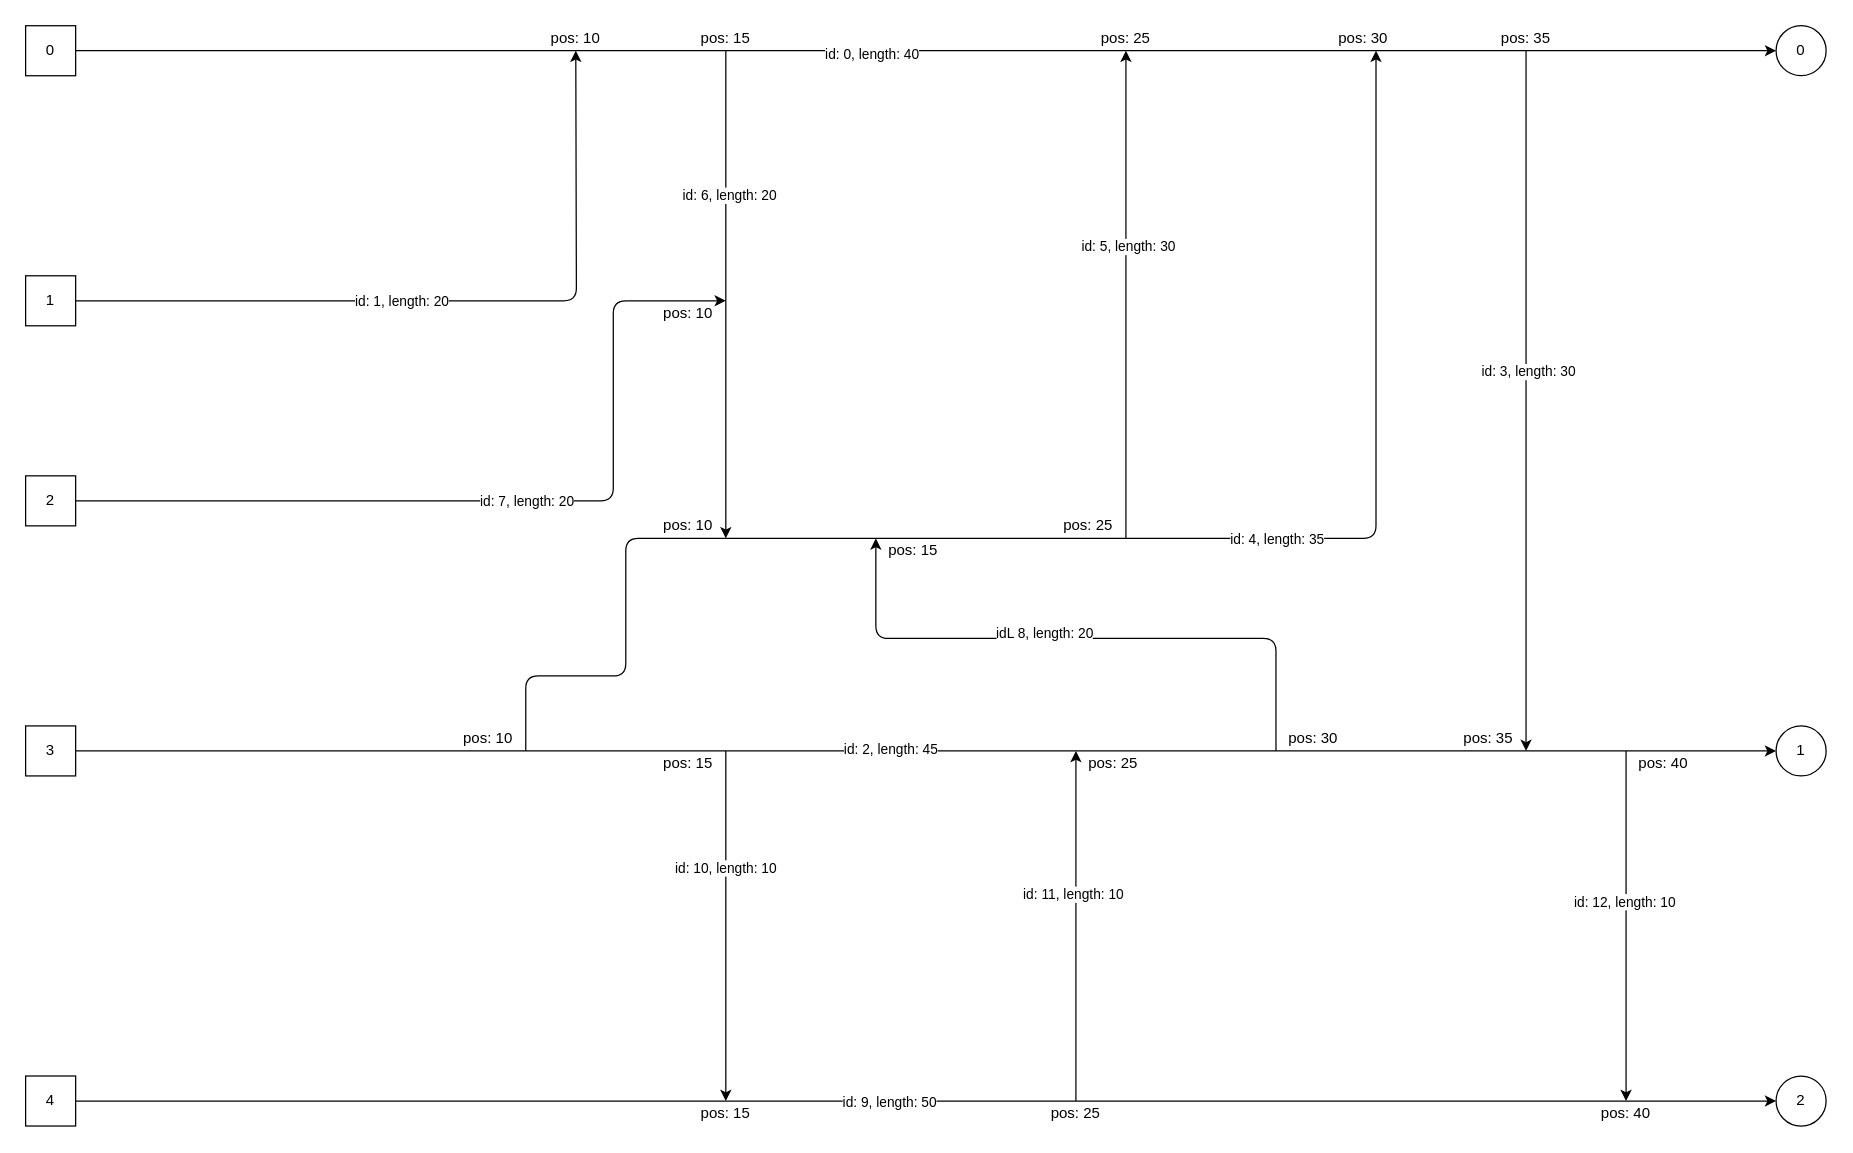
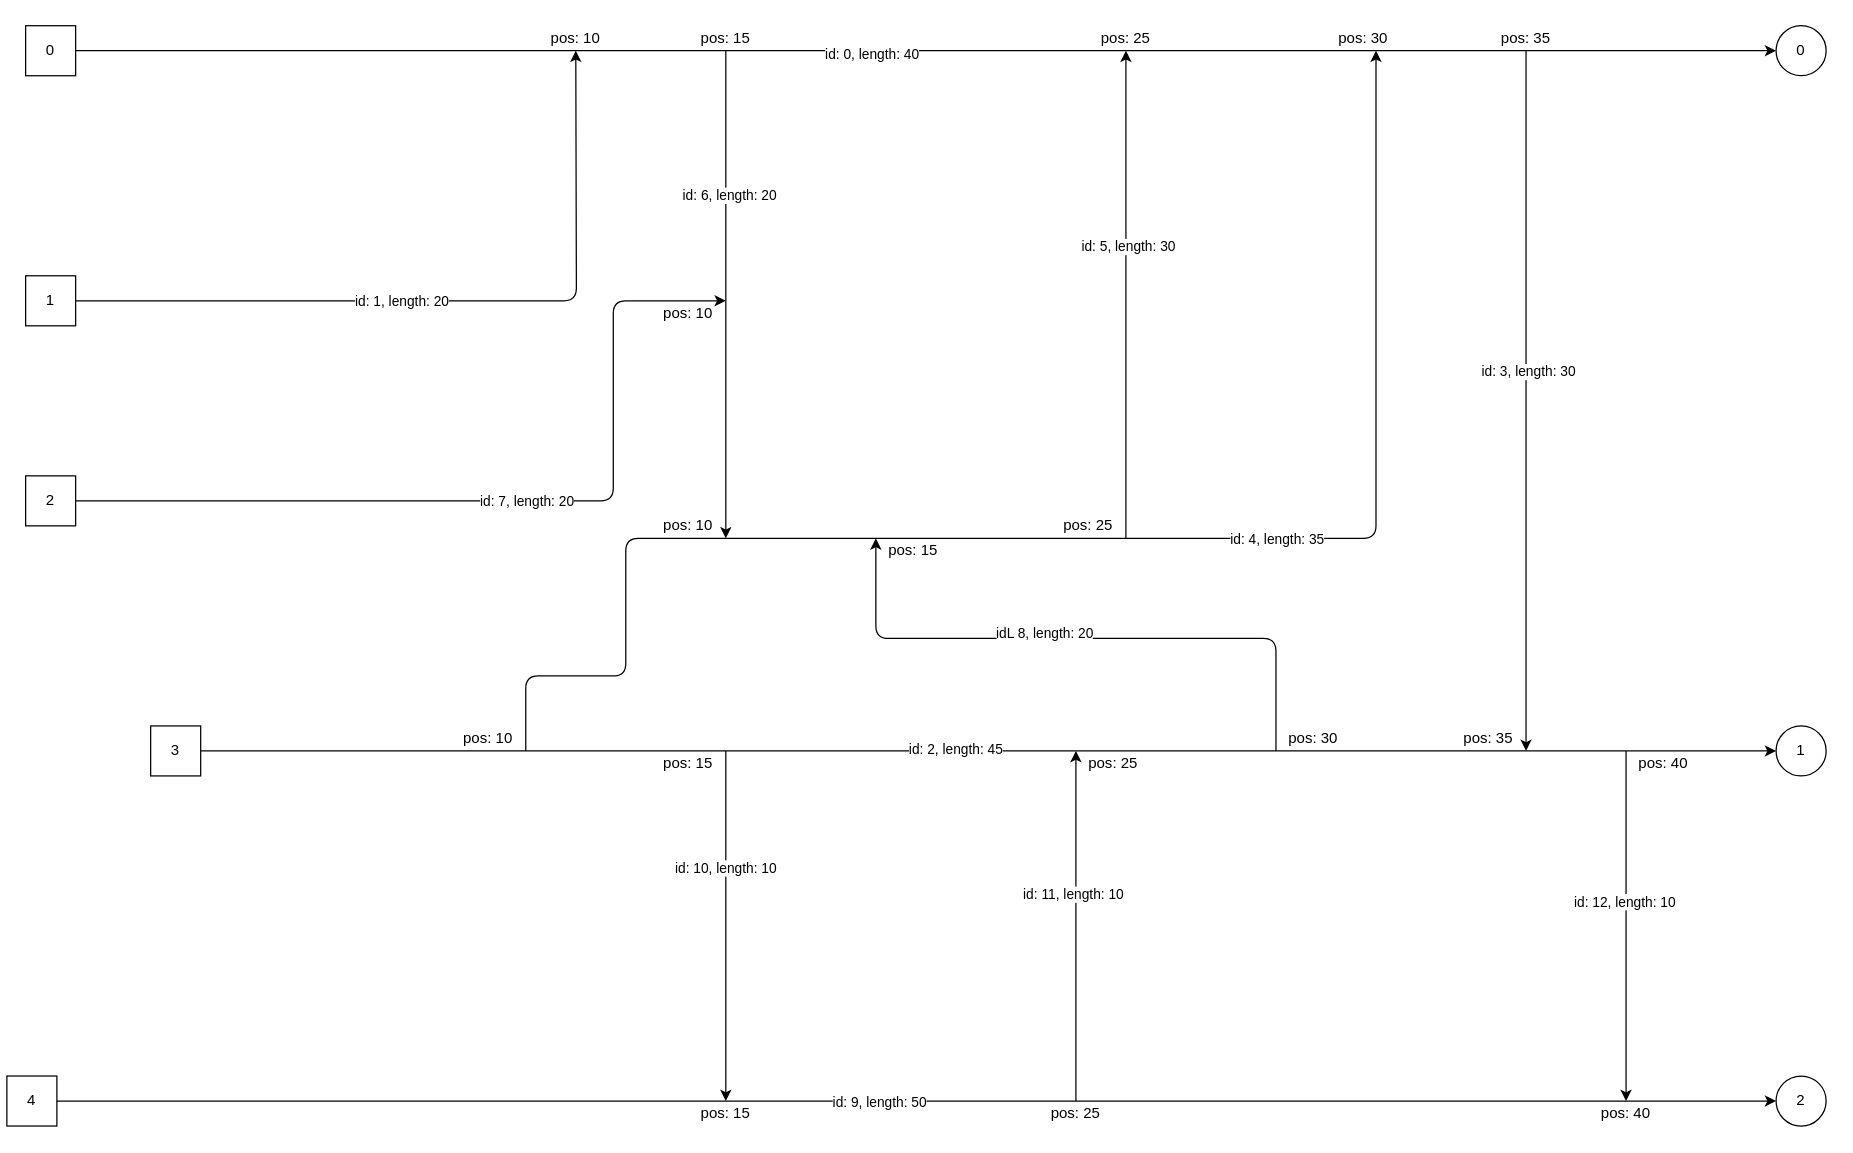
  <mxCell id="0" />
  <mxCell id="1" parent="0" />
  <mxCell id="2" value="1" style="whiteSpace=wrap;html=1;aspect=fixed;" parent="1" vertex="1"><mxGeometry x="20" y="220" width="40" height="40" as="geometry" /></mxCell>
  <mxCell id="3" value="0" style="whiteSpace=wrap;html=1;aspect=fixed;" parent="1" vertex="1"><mxGeometry x="20" y="20" width="40" height="40" as="geometry" /></mxCell>
- <mxCell id="4" value="3" style="whiteSpace=wrap;html=1;aspect=fixed;" parent="1" vertex="1"><mxGeometry x="20" y="580" width="40" height="40" as="geometry" /></mxCell>
+ <mxCell id="4" value="3" style="whiteSpace=wrap;html=1;aspect=fixed;" parent="1" vertex="1"><mxGeometry x="120" y="580" width="40" height="40" as="geometry" /></mxCell>
  <mxCell id="5" value="2" style="whiteSpace=wrap;html=1;aspect=fixed;" parent="1" vertex="1"><mxGeometry x="20" y="380" width="40" height="40" as="geometry" /></mxCell>
- <mxCell id="6" value="4" style="whiteSpace=wrap;html=1;aspect=fixed;" parent="1" vertex="1"><mxGeometry x="20" y="860" width="40" height="40" as="geometry" /></mxCell>
+ <mxCell id="6" value="4" style="whiteSpace=wrap;html=1;aspect=fixed;" parent="1" vertex="1"><mxGeometry x="5" y="860" width="40" height="40" as="geometry" /></mxCell>
  <mxCell id="7" value="1" style="ellipse;whiteSpace=wrap;html=1;aspect=fixed;" parent="1" vertex="1"><mxGeometry x="1420" y="580" width="40" height="40" as="geometry" /></mxCell>
  <mxCell id="8" value="2" style="ellipse;whiteSpace=wrap;html=1;aspect=fixed;" parent="1" vertex="1"><mxGeometry x="1420" y="860" width="40" height="40" as="geometry" /></mxCell>
  <mxCell id="9" value="0" style="ellipse;whiteSpace=wrap;html=1;aspect=fixed;" parent="1" vertex="1"><mxGeometry x="1420" y="20" width="40" height="40" as="geometry" /></mxCell>
  <mxCell id="10" value="" style="endArrow=classic;html=1;exitX=1;exitY=0.5;exitDx=0;exitDy=0;entryX=0;entryY=0.5;entryDx=0;entryDy=0;" parent="1" source="3" target="9" edge="1"><mxGeometry width="50" height="50" relative="1" as="geometry"><mxPoint x="1000" y="430" as="sourcePoint" /><mxPoint x="1050" y="380" as="targetPoint" /></mxGeometry></mxCell>
  <mxCell id="11" value="id: 0, length: 40" style="edgeLabel;html=1;align=center;verticalAlign=middle;resizable=0;points=[];" parent="10" vertex="1" connectable="0"><mxGeometry x="-0.065" y="-2" relative="1" as="geometry"><mxPoint as="offset" /></mxGeometry></mxCell>
  <mxCell id="12" value="" style="endArrow=classic;html=1;exitX=1;exitY=0.5;exitDx=0;exitDy=0;entryX=0;entryY=0.5;entryDx=0;entryDy=0;" parent="1" source="6" target="8" edge="1"><mxGeometry width="50" height="50" relative="1" as="geometry"><mxPoint x="1000" y="650" as="sourcePoint" /><mxPoint x="1050" y="600" as="targetPoint" /></mxGeometry></mxCell>
  <mxCell id="13" value="id: 9, length: 50" style="edgeLabel;html=1;align=center;verticalAlign=middle;resizable=0;points=[];" parent="12" vertex="1" connectable="0"><mxGeometry x="-0.043" relative="1" as="geometry"><mxPoint x="-1" as="offset" /></mxGeometry></mxCell>
  <mxCell id="14" value="" style="endArrow=classic;html=1;exitX=1;exitY=0.5;exitDx=0;exitDy=0;entryX=0;entryY=0.5;entryDx=0;entryDy=0;" parent="1" source="4" target="7" edge="1"><mxGeometry width="50" height="50" relative="1" as="geometry"><mxPoint x="1000" y="490" as="sourcePoint" /><mxPoint x="1220" y="600" as="targetPoint" /></mxGeometry></mxCell>
  <mxCell id="15" value="id: 2, length: 45" style="edgeLabel;html=1;align=center;verticalAlign=middle;resizable=0;points=[];" parent="14" vertex="1" connectable="0"><mxGeometry x="-0.043" y="2" relative="1" as="geometry"><mxPoint as="offset" /></mxGeometry></mxCell>
  <mxCell id="16" value="" style="endArrow=classic;html=1;edgeStyle=orthogonalEdgeStyle;" parent="1" edge="1"><mxGeometry width="50" height="50" relative="1" as="geometry"><mxPoint x="420" y="600" as="sourcePoint" /><mxPoint x="1100" y="40" as="targetPoint" /><Array as="points"><mxPoint x="420" y="540" /><mxPoint x="500" y="540" /><mxPoint x="500" y="430" /><mxPoint x="1100" y="430" /></Array></mxGeometry></mxCell>
  <mxCell id="17" value="id: 4, length: 35" style="edgeLabel;html=1;align=center;verticalAlign=middle;resizable=0;points=[];" parent="16" vertex="1" connectable="0"><mxGeometry x="0.088" y="1" relative="1" as="geometry"><mxPoint x="95.83" y="1" as="offset" /></mxGeometry></mxCell>
  <mxCell id="18" value="" style="endArrow=classic;html=1;exitX=1;exitY=0.5;exitDx=0;exitDy=0;edgeStyle=orthogonalEdgeStyle;" parent="1" source="2" edge="1"><mxGeometry width="50" height="50" relative="1" as="geometry"><mxPoint x="1000" y="290" as="sourcePoint" /><mxPoint x="460" y="40" as="targetPoint" /></mxGeometry></mxCell>
  <mxCell id="19" value="id: 1, length: 20" style="edgeLabel;html=1;align=center;verticalAlign=middle;resizable=0;points=[];" parent="18" vertex="1" connectable="0"><mxGeometry x="0.067" y="1" relative="1" as="geometry"><mxPoint x="-60" y="1" as="offset" /></mxGeometry></mxCell>
  <mxCell id="20" value="" style="endArrow=classic;html=1;" parent="1" edge="1"><mxGeometry width="50" height="50" relative="1" as="geometry"><mxPoint x="580" y="40" as="sourcePoint" /><mxPoint x="580" y="430" as="targetPoint" /></mxGeometry></mxCell>
  <mxCell id="21" value="id: 6, length: 20" style="edgeLabel;html=1;align=center;verticalAlign=middle;resizable=0;points=[];" parent="20" vertex="1" connectable="0"><mxGeometry x="-0.41" y="2" relative="1" as="geometry"><mxPoint as="offset" /></mxGeometry></mxCell>
  <mxCell id="22" value="" style="endArrow=classic;html=1;exitX=1;exitY=0.5;exitDx=0;exitDy=0;edgeStyle=orthogonalEdgeStyle;" parent="1" source="5" edge="1"><mxGeometry width="50" height="50" relative="1" as="geometry"><mxPoint x="920" y="320" as="sourcePoint" /><mxPoint x="580" y="240" as="targetPoint" /><Array as="points"><mxPoint x="490" y="400" /><mxPoint x="490" y="240" /></Array></mxGeometry></mxCell>
  <mxCell id="23" value="id: 7, length: 20" style="edgeLabel;html=1;align=center;verticalAlign=middle;resizable=0;points=[];" parent="22" vertex="1" connectable="0"><mxGeometry x="0.04" relative="1" as="geometry"><mxPoint x="6.21" as="offset" /></mxGeometry></mxCell>
  <mxCell id="24" value="" style="endArrow=classic;html=1;" parent="1" edge="1"><mxGeometry width="50" height="50" relative="1" as="geometry"><mxPoint x="580" y="600" as="sourcePoint" /><mxPoint x="580" y="880" as="targetPoint" /></mxGeometry></mxCell>
  <mxCell id="25" value="id: 10, length: 10" style="edgeLabel;html=1;align=center;verticalAlign=middle;resizable=0;points=[];" parent="24" vertex="1" connectable="0"><mxGeometry x="-0.334" y="-1" relative="1" as="geometry"><mxPoint as="offset" /></mxGeometry></mxCell>
  <mxCell id="26" value="" style="endArrow=classic;html=1;" parent="1" edge="1"><mxGeometry width="50" height="50" relative="1" as="geometry"><mxPoint x="860" y="880" as="sourcePoint" /><mxPoint x="860" y="600" as="targetPoint" /></mxGeometry></mxCell>
  <mxCell id="27" value="id: 11, length: 10" style="edgeLabel;html=1;align=center;verticalAlign=middle;resizable=0;points=[];" parent="26" vertex="1" connectable="0"><mxGeometry x="0.186" y="3" relative="1" as="geometry"><mxPoint as="offset" /></mxGeometry></mxCell>
  <mxCell id="28" value="" style="endArrow=classic;html=1;edgeStyle=orthogonalEdgeStyle;" parent="1" edge="1"><mxGeometry width="50" height="50" relative="1" as="geometry"><mxPoint x="1020" y="600" as="sourcePoint" /><mxPoint x="700" y="430" as="targetPoint" /><Array as="points"><mxPoint x="1020" y="510" /><mxPoint x="700" y="510" /></Array></mxGeometry></mxCell>
  <mxCell id="29" value="idL 8, length: 20" style="edgeLabel;html=1;align=center;verticalAlign=middle;resizable=0;points=[];" parent="28" vertex="1" connectable="0"><mxGeometry x="0.125" y="-5" relative="1" as="geometry"><mxPoint as="offset" /></mxGeometry></mxCell>
  <mxCell id="30" value="" style="endArrow=classic;html=1;" parent="1" edge="1"><mxGeometry width="50" height="50" relative="1" as="geometry"><mxPoint x="1220" y="40" as="sourcePoint" /><mxPoint x="1220" y="600" as="targetPoint" /></mxGeometry></mxCell>
  <mxCell id="31" value="id: 3, length: 30" style="edgeLabel;html=1;align=center;verticalAlign=middle;resizable=0;points=[];" parent="30" vertex="1" connectable="0"><mxGeometry x="-0.085" y="1" relative="1" as="geometry"><mxPoint as="offset" /></mxGeometry></mxCell>
  <mxCell id="32" value="" style="endArrow=classic;html=1;" parent="1" edge="1"><mxGeometry width="50" height="50" relative="1" as="geometry"><mxPoint x="900" y="430" as="sourcePoint" /><mxPoint x="900" y="40" as="targetPoint" /></mxGeometry></mxCell>
  <mxCell id="33" value="id: 5, length: 30" style="edgeLabel;html=1;align=center;verticalAlign=middle;resizable=0;points=[];" parent="32" vertex="1" connectable="0"><mxGeometry x="0.202" y="-1" relative="1" as="geometry"><mxPoint as="offset" /></mxGeometry></mxCell>
  <mxCell id="34" value="" style="endArrow=classic;html=1;" parent="1" edge="1"><mxGeometry width="50" height="50" relative="1" as="geometry"><mxPoint x="1300" y="600" as="sourcePoint" /><mxPoint x="1300" y="880" as="targetPoint" /></mxGeometry></mxCell>
  <mxCell id="35" value="id: 12, length: 10" style="edgeLabel;html=1;align=center;verticalAlign=middle;resizable=0;points=[];" parent="34" vertex="1" connectable="0"><mxGeometry x="-0.14" y="-2" relative="1" as="geometry"><mxPoint as="offset" /></mxGeometry></mxCell>
  <mxCell id="36" value="pos: 10" style="text;html=1;strokeColor=none;fillColor=none;align=center;verticalAlign=middle;whiteSpace=wrap;rounded=0;" parent="1" vertex="1"><mxGeometry x="430" y="20" width="60" height="20" as="geometry" /></mxCell>
  <mxCell id="37" value="pos: 15" style="text;html=1;strokeColor=none;fillColor=none;align=center;verticalAlign=middle;whiteSpace=wrap;rounded=0;" parent="1" vertex="1"><mxGeometry x="550" y="20" width="60" height="20" as="geometry" /></mxCell>
  <mxCell id="38" value="pos: 25" style="text;html=1;strokeColor=none;fillColor=none;align=center;verticalAlign=middle;whiteSpace=wrap;rounded=0;" parent="1" vertex="1"><mxGeometry x="870" y="20" width="60" height="20" as="geometry" /></mxCell>
  <mxCell id="39" value="pos: 30" style="text;html=1;strokeColor=none;fillColor=none;align=center;verticalAlign=middle;whiteSpace=wrap;rounded=0;" parent="1" vertex="1"><mxGeometry x="1060" y="20" width="60" height="20" as="geometry" /></mxCell>
  <mxCell id="40" value="pos: 35" style="text;html=1;strokeColor=none;fillColor=none;align=center;verticalAlign=middle;whiteSpace=wrap;rounded=0;" parent="1" vertex="1"><mxGeometry x="1190" y="20" width="60" height="20" as="geometry" /></mxCell>
  <mxCell id="41" value="pos: 10" style="text;html=1;strokeColor=none;fillColor=none;align=center;verticalAlign=middle;whiteSpace=wrap;rounded=0;" parent="1" vertex="1"><mxGeometry x="360" y="580" width="60" height="20" as="geometry" /></mxCell>
  <mxCell id="42" value="pos: 15" style="text;html=1;strokeColor=none;fillColor=none;align=center;verticalAlign=middle;whiteSpace=wrap;rounded=0;" parent="1" vertex="1"><mxGeometry x="520" y="600" width="60" height="20" as="geometry" /></mxCell>
  <mxCell id="43" value="pos: 25" style="text;html=1;strokeColor=none;fillColor=none;align=center;verticalAlign=middle;whiteSpace=wrap;rounded=0;" parent="1" vertex="1"><mxGeometry x="860" y="600" width="60" height="20" as="geometry" /></mxCell>
  <mxCell id="44" value="pos: 30" style="text;html=1;strokeColor=none;fillColor=none;align=center;verticalAlign=middle;whiteSpace=wrap;rounded=0;" parent="1" vertex="1"><mxGeometry x="1020" y="580" width="60" height="20" as="geometry" /></mxCell>
  <mxCell id="45" value="pos: 35" style="text;html=1;strokeColor=none;fillColor=none;align=center;verticalAlign=middle;whiteSpace=wrap;rounded=0;" parent="1" vertex="1"><mxGeometry x="1160" y="580" width="60" height="20" as="geometry" /></mxCell>
  <mxCell id="46" value="pos: 40" style="text;html=1;strokeColor=none;fillColor=none;align=center;verticalAlign=middle;whiteSpace=wrap;rounded=0;" parent="1" vertex="1"><mxGeometry x="1300" y="600" width="60" height="20" as="geometry" /></mxCell>
  <mxCell id="47" value="pos: 10" style="text;html=1;strokeColor=none;fillColor=none;align=center;verticalAlign=middle;whiteSpace=wrap;rounded=0;rotation=0;" parent="1" vertex="1"><mxGeometry x="520" y="410" width="60" height="20" as="geometry" /></mxCell>
  <mxCell id="48" value="pos: 15" style="text;html=1;strokeColor=none;fillColor=none;align=center;verticalAlign=middle;whiteSpace=wrap;rounded=0;rotation=0;" parent="1" vertex="1"><mxGeometry x="700" y="430" width="60" height="20" as="geometry" /></mxCell>
  <mxCell id="49" value="pos: 25" style="text;html=1;strokeColor=none;fillColor=none;align=center;verticalAlign=middle;whiteSpace=wrap;rounded=0;rotation=0;" parent="1" vertex="1"><mxGeometry x="840" y="410" width="60" height="20" as="geometry" /></mxCell>
  <mxCell id="50" value="pos: 10" style="text;html=1;strokeColor=none;fillColor=none;align=center;verticalAlign=middle;whiteSpace=wrap;rounded=0;" parent="1" vertex="1"><mxGeometry x="520" y="240" width="60" height="20" as="geometry" /></mxCell>
  <mxCell id="51" value="pos: 15" style="text;html=1;strokeColor=none;fillColor=none;align=center;verticalAlign=middle;whiteSpace=wrap;rounded=0;" parent="1" vertex="1"><mxGeometry x="550" y="880" width="60" height="20" as="geometry" /></mxCell>
  <mxCell id="52" value="pos: 25" style="text;html=1;strokeColor=none;fillColor=none;align=center;verticalAlign=middle;whiteSpace=wrap;rounded=0;" parent="1" vertex="1"><mxGeometry x="830" y="880" width="60" height="20" as="geometry" /></mxCell>
  <mxCell id="53" value="pos: 40" style="text;html=1;strokeColor=none;fillColor=none;align=center;verticalAlign=middle;whiteSpace=wrap;rounded=0;" parent="1" vertex="1"><mxGeometry x="1270" y="880" width="60" height="20" as="geometry" /></mxCell>
